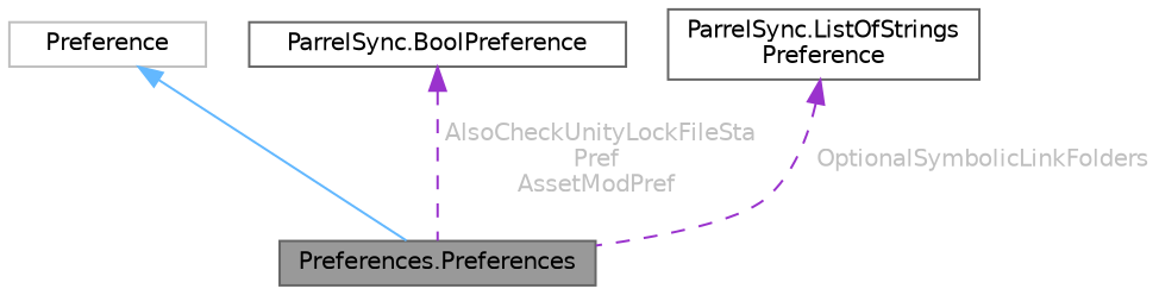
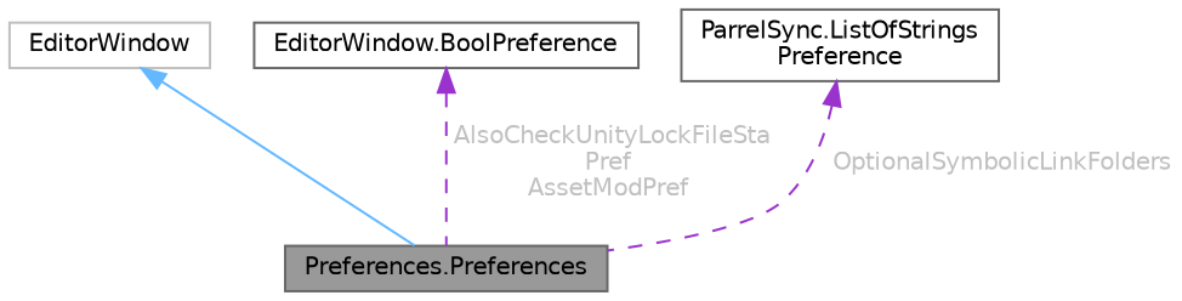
  digraph {
    node [color=gray40 fillcolor=white fontname=Helvetica fontsize=10 shape=box style=filled]
    edge [color=darkorchid3 dir=back fontname=Helvetica fontsize=10 labelfontname=Helvetica labelfontsize=10 style=dashed fontcolor=grey]
    n1 [fillcolor=grey60 fontcolor=black height=0.2 label="Preferences.Preferences" width=0.4]
-   n2 [color=grey75 height=0.2 label=Preference width=0.4]
-   n3 [height=0.2 label="ParrelSync.BoolPreference" width=0.4]
+   n2 [color=grey75 height=0.2 label=EditorWindow width=0.4]
+   n3 [height=0.2 label="EditorWindow.BoolPreference" width=0.4]
    n4 [height=0.2 label="ParrelSync.ListOfStrings\lPreference" width=0.4]
    n2 -> n1 [color=steelblue1 style=solid fontcolor=""]
    n3 -> n1 [label=" AlsoCheckUnityLockFileSta\lPref\nAssetModPref"]
    n4 -> n1 [label=" OptionalSymbolicLinkFolders"]
  }
